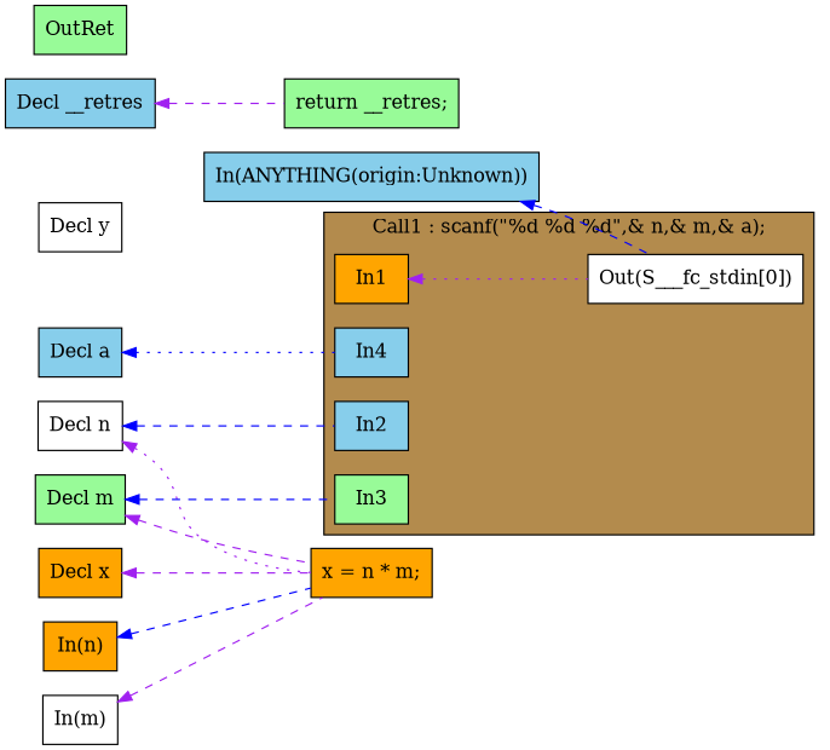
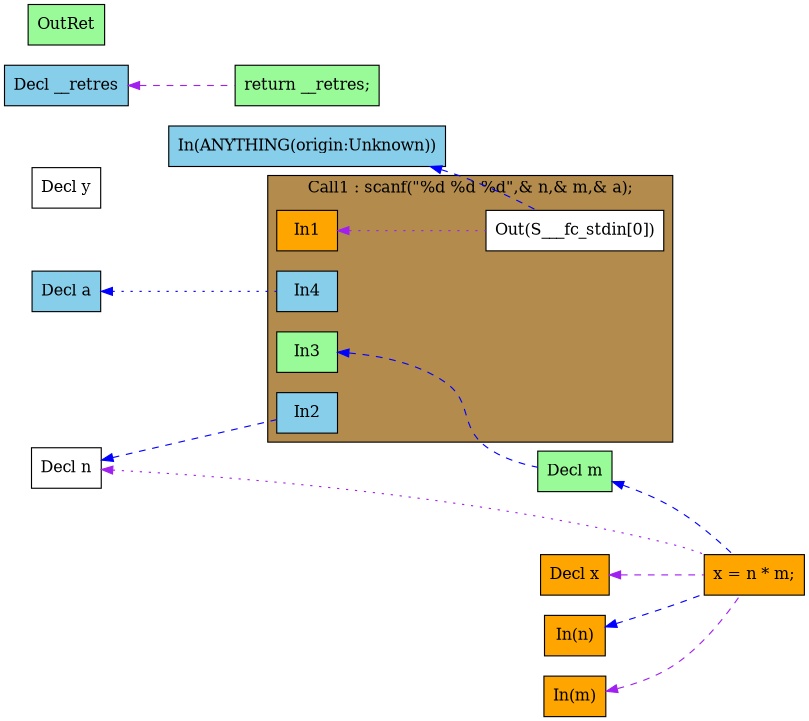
  digraph {
    rankdir=LR
    node [fillcolor=orange shape=box style=filled]
    edge [color=purple dir=back style=dashed]
    n1 [label=In1]
    n2 [fillcolor=skyblue label=In2]
    n3 [fillcolor=palegreen label=In3]
    n4 [fillcolor=skyblue label=In4]
    n5 [fillcolor=white label="Out(S___fc_stdin[0])"]
    n6 [fillcolor=white label="Decl n"]
    n7 [label="x = n * m;"]
    n8 [fillcolor=palegreen label="Decl m"]
    n9 [fillcolor=skyblue label="Decl a"]
    n10 [fillcolor=white label="Decl y"]
    n11 [label="Decl x"]
    n12 [fillcolor=skyblue label="Decl __retres"]
    n13 [fillcolor=palegreen label="return __retres;"]
    n14 [fillcolor=palegreen label=OutRet]
    n15 [label="In(n)"]
-   n16 [fillcolor=white label="In(m)"]
+   n16 [label="In(m)"]
    n17 [fillcolor=skyblue label="In(ANYTHING(origin:Unknown))"]
    subgraph cluster_1 {
      fillcolor="#B38B4D"
      label="Call1 : scanf(\"%d %d %d\",& n,& m,& a);"
      style=filled
      n1
      n2
      n3
      n4
      n5
    }
    n1 -> n5 [style=dotted]
    n6 -> n2 [color=blue]
    n6 -> n7 [style=dotted]
-   n8 -> n3 [color=blue]
-   n8 -> n7
+   n3 -> n8 [color=blue]
+   n8 -> n7 [color=blue]
    n9 -> n4 [color=blue style=dotted]
    n11 -> n7
    n12 -> n13
    n15 -> n7 [color=blue]
    n16 -> n7
    n17 -> n5 [color=blue]
  }
